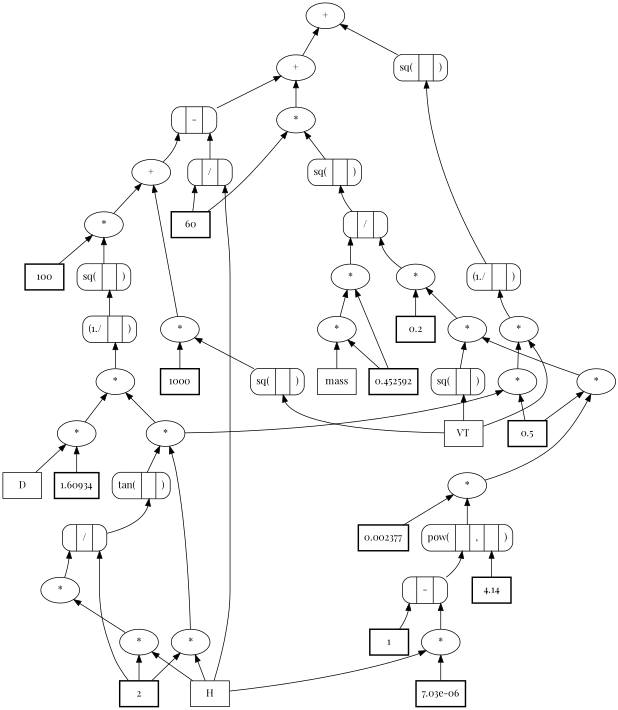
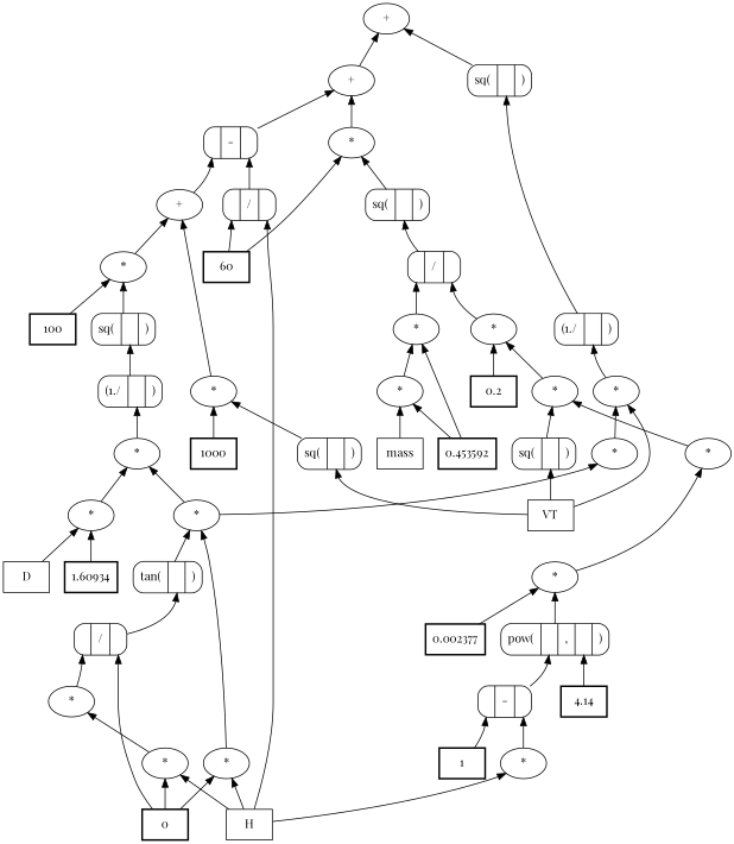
  digraph {
    fontname="Playfair Display"
    rankdir=BT
    node [fontname="Playfair Display" shape=oval]
    edge [fontname="Playfair Display"]
    n1 [label="*"]
    n2 [label="*"]
    n3 [label=" <f0> | / | <f1> " shape=Mrecord]
-   n4 [label=0.452592 shape=box style=bold]
+   n4 [label=0.453592 shape=box style=bold]
    n5 [label=mass shape=box style=solid]
    n6 [label="*"]
    n7 [label="sq(| <f0> | )" shape=Mrecord]
    n8 [label=0.2 shape=box style=bold]
    n9 [label="*"]
    n10 [label=1.60934 shape=box style=bold]
    n11 [label="*"]
    n12 [label="*"]
    n13 [label="(1./| <f0> | )" shape=Mrecord]
    n14 [label=D shape=box style=solid]
    n15 [label="(1./| <f0> | )" shape=Mrecord]
    n16 [label="sq(| <f0> | )" shape=Mrecord]
    n17 [label="+"]
    n18 [label="*"]
    n19 [label=1000 shape=box style=bold]
    n20 [label="*"]
    n21 [label="+"]
    n22 [label=VT shape=box style=solid]
    n23 [label="sq(| <f0> | )" shape=Mrecord]
    n24 [label="sq(| <f0> | )" shape=Mrecord]
    n25 [label="*"]
-   n26 [label=2 shape=box style=bold]
+   n26 [label=0 shape=box style=bold]
    n27 [label="*"]
    n28 [label="*"]
    n29 [label=" <f0> | / | <f1> " shape=Mrecord]
    n30 [label="*"]
    n31 [label="*"]
    n32 [label="tan(| <f0> | )" shape=Mrecord]
    n33 [label=60 shape=box style=bold]
    n34 [label=" <f0> | / | <f1> " shape=Mrecord]
    n35 [label=" <f0> | - | <f1> " shape=Mrecord]
    n36 [label="+"]
-   n37 [label="7.03e-06" shape=box style=bold]
    n38 [label="*"]
    n39 [label=" <f0> | - | <f1> " shape=Mrecord]
    n40 [label=H shape=box style=solid]
    n41 [label="pow(| <f0> | , | <f1> |)" shape=Mrecord]
    n42 [label="*"]
    n43 [label="*"]
    n44 [label=4.14 shape=box style=bold]
    n45 [label="*"]
-   n46 [label=0.5 shape=box style=bold]
    n47 [label="sq(| <f0> | )" shape=Mrecord]
    n48 [label="*"]
    n49 [label=1 shape=box style=bold]
    n50 [label=0.002377 shape=box style=bold]
    n51 [label=100 shape=box style=bold]
    n1 -> n2
    n2 -> n3 [headport=f0]
    n3 -> n7 [headport=f0]
    n4 -> n1
    n4 -> n2
    n5 -> n1
    n6 -> n3 [headport=f1]
    n7 -> n25
    n8 -> n6
    n9 -> n6
    n10 -> n11
    n11 -> n12
    n12 -> n13 [headport=f0]
    n13 -> n47 [headport=f0]
    n14 -> n11
    n15 -> n16 [headport=f0]
    n16 -> n17
    n18 -> n15 [headport=f0]
    n19 -> n20
    n20 -> n21
    n21 -> n35 [headport=f0]
    n22 -> n18
    n22 -> n23 [headport=f0]
    n22 -> n24 [headport=f0]
    n23 -> n20
    n24 -> n9
    n25 -> n36
    n26 -> n27
    n26 -> n28
    n26 -> n29 [headport=f1]
    n27 -> n30
    n28 -> n31
    n29 -> n32 [headport=f0]
    n30 -> n29 [headport=f0]
    n31 -> n12
    n31 -> n45
    n32 -> n31
    n33 -> n25
    n33 -> n34 [headport=f0]
    n34 -> n35 [headport=f1]
    n35 -> n36
    n36 -> n17
-   n37 -> n38
    n38 -> n39 [headport=f1]
    n39 -> n41 [headport=f0]
    n40 -> n27
    n40 -> n28
    n40 -> n34 [headport=f1]
    n40 -> n38
    n41 -> n42
    n42 -> n43
    n43 -> n9
    n44 -> n41 [headport=f1]
    n45 -> n18
-   n46 -> n43
-   n46 -> n45
    n47 -> n48
    n48 -> n21
    n49 -> n39 [headport=f0]
    n50 -> n42
    n51 -> n48
  }
